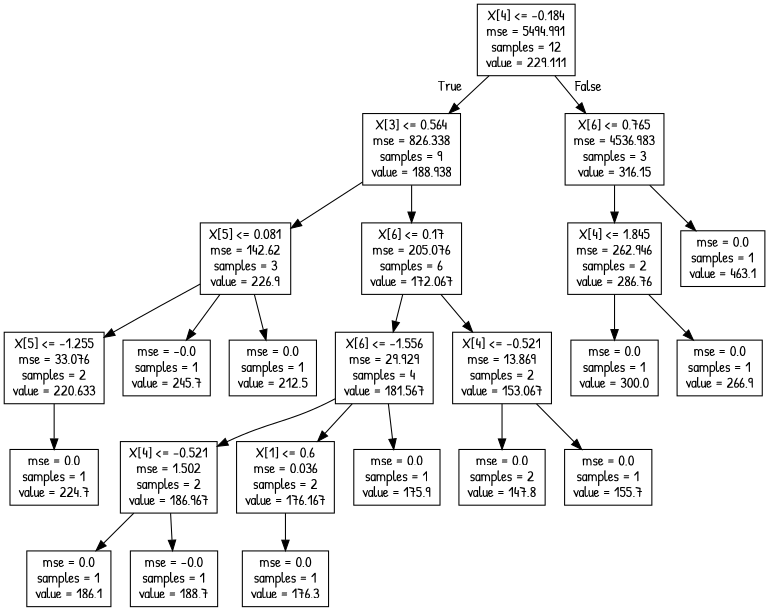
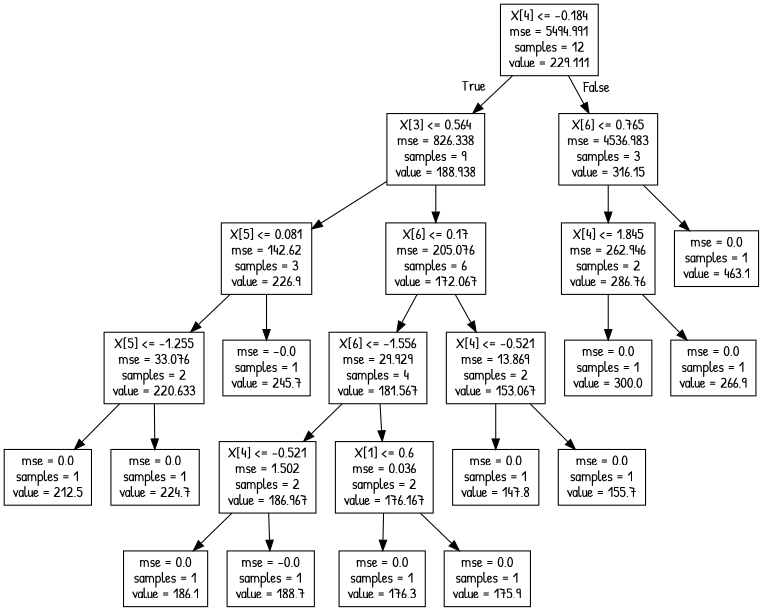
  digraph {
    fontname="Patrick Hand"
    node [fontname="Patrick Hand" shape=box]
    edge [fontname="Patrick Hand"]
    n1 [label="X[4] <= -0.184\nmse = 5494.991\nsamples = 12\nvalue = 229.111"]
    n2 [label="X[3] <= 0.564\nmse = 826.338\nsamples = 9\nvalue = 188.938"]
    n3 [label="X[6] <= 0.765\nmse = 4536.983\nsamples = 3\nvalue = 316.15"]
    n4 [label="X[5] <= 0.081\nmse = 142.62\nsamples = 3\nvalue = 226.9"]
    n5 [label="X[6] <= 0.17\nmse = 205.076\nsamples = 6\nvalue = 172.067"]
    n6 [label="X[4] <= 1.845\nmse = 262.946\nsamples = 2\nvalue = 286.76"]
    n7 [label="mse = 0.0\nsamples = 1\nvalue = 463.1"]
    n8 [label="X[5] <= -1.255\nmse = 33.076\nsamples = 2\nvalue = 220.633"]
    n9 [label="mse = -0.0\nsamples = 1\nvalue = 245.7"]
    n10 [label="X[6] <= -1.556\nmse = 29.929\nsamples = 4\nvalue = 181.567"]
    n11 [label="X[4] <= -0.521\nmse = 13.869\nsamples = 2\nvalue = 153.067"]
    n12 [label="mse = 0.0\nsamples = 1\nvalue = 212.5"]
    n13 [label="mse = 0.0\nsamples = 1\nvalue = 224.7"]
    n14 [label="X[4] <= -0.521\nmse = 1.502\nsamples = 2\nvalue = 186.967"]
    n15 [label="X[1] <= 0.6\nmse = 0.036\nsamples = 2\nvalue = 176.167"]
-   n16 [label="mse = 0.0\nsamples = 2\nvalue = 147.8"]
+   n16 [label="mse = 0.0\nsamples = 1\nvalue = 147.8"]
    n17 [label="mse = 0.0\nsamples = 1\nvalue = 155.7"]
    n18 [label="mse = 0.0\nsamples = 1\nvalue = 186.1"]
    n19 [label="mse = -0.0\nsamples = 1\nvalue = 188.7"]
    n20 [label="mse = 0.0\nsamples = 1\nvalue = 176.3"]
    n21 [label="mse = 0.0\nsamples = 1\nvalue = 175.9"]
    n22 [label="mse = 0.0\nsamples = 1\nvalue = 300.0"]
    n23 [label="mse = 0.0\nsamples = 1\nvalue = 266.9"]
    n1 -> n2 [headlabel=True labelangle=45 labeldistance=2.5]
    n1 -> n3 [headlabel=False labelangle=-45 labeldistance=2.5]
    n2 -> n4
    n2 -> n5
    n3 -> n6
    n3 -> n7
    n4 -> n8
    n4 -> n9
    n5 -> n10
    n5 -> n11
    n6 -> n22
    n6 -> n23
-   n4 -> n12
+   n8 -> n12
    n8 -> n13
    n10 -> n14
    n10 -> n15
    n11 -> n16
    n11 -> n17
    n14 -> n18
    n14 -> n19
    n15 -> n20
-   n10 -> n21
+   n15 -> n21
  }
